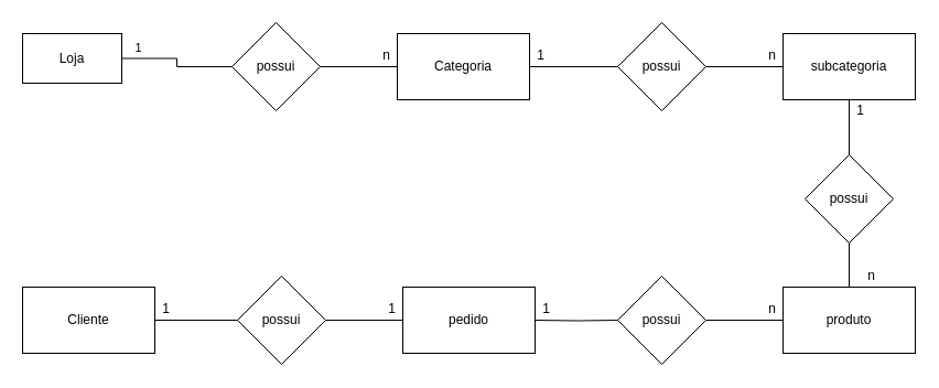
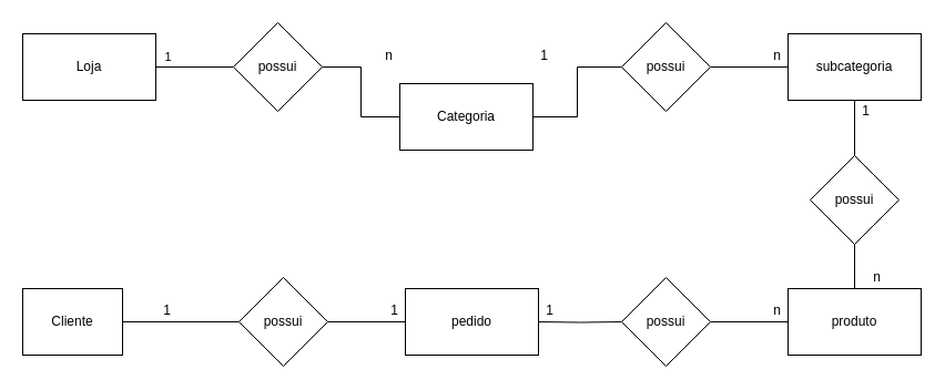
  <mxCell id="0" />
  <mxCell id="1" parent="0" />
- <mxCell id="2" value="Loja" style="rounded=0;whiteSpace=wrap;html=1;" vertex="1" parent="1"><mxGeometry x="20" y="30" width="90" height="45" as="geometry" /></mxCell>
+ <mxCell id="2" value="Loja" style="rounded=0;whiteSpace=wrap;html=1;" vertex="1" parent="1"><mxGeometry x="20" y="30" width="120" height="60" as="geometry" /></mxCell>
  <mxCell id="3" value="" style="edgeStyle=orthogonalEdgeStyle;rounded=0;orthogonalLoop=1;jettySize=auto;html=1;endArrow=none;endFill=0;" edge="1" parent="1" source="6" target="7"><mxGeometry relative="1" as="geometry" /></mxCell>
  <mxCell id="4" value="" style="edgeStyle=orthogonalEdgeStyle;rounded=0;orthogonalLoop=1;jettySize=auto;html=1;endArrow=none;endFill=0;" edge="1" parent="1" source="6" target="2"><mxGeometry relative="1" as="geometry" /></mxCell>
  <mxCell id="5" value="1" style="edgeLabel;html=1;align=center;verticalAlign=middle;resizable=0;points=[];" vertex="1" connectable="0" parent="4"><mxGeometry x="0.723" y="-2" relative="1" as="geometry"><mxPoint y="-8" as="offset" /></mxGeometry></mxCell>
  <mxCell id="6" value="possui" style="rhombus;whiteSpace=wrap;html=1;" vertex="1" parent="1"><mxGeometry x="210" y="20" width="80" height="80" as="geometry" /></mxCell>
- <mxCell id="7" value="Categoria" style="rounded=0;whiteSpace=wrap;html=1;" vertex="1" parent="1"><mxGeometry x="360" y="30" width="120" height="60" as="geometry" /></mxCell>
+ <mxCell id="7" value="Categoria" style="rounded=0;whiteSpace=wrap;html=1;" vertex="1" parent="1"><mxGeometry x="360" y="75" width="120" height="60" as="geometry" /></mxCell>
  <mxCell id="8" value="n" style="text;html=1;align=center;verticalAlign=middle;resizable=0;points=[];autosize=1;strokeColor=none;" vertex="1" parent="1"><mxGeometry x="340" y="40" width="20" height="20" as="geometry" /></mxCell>
  <mxCell id="9" value="" style="edgeStyle=orthogonalEdgeStyle;rounded=0;orthogonalLoop=1;jettySize=auto;html=1;endArrow=none;endFill=0;" edge="1" source="11" target="12" parent="1"><mxGeometry relative="1" as="geometry" /></mxCell>
  <mxCell id="10" value="" style="edgeStyle=orthogonalEdgeStyle;rounded=0;orthogonalLoop=1;jettySize=auto;html=1;endArrow=none;endFill=0;" edge="1" parent="1" source="11" target="7"><mxGeometry relative="1" as="geometry" /></mxCell>
  <mxCell id="11" value="possui" style="rhombus;whiteSpace=wrap;html=1;" vertex="1" parent="1"><mxGeometry x="560" y="20" width="80" height="80" as="geometry" /></mxCell>
  <mxCell id="12" value="subcategoria" style="rounded=0;whiteSpace=wrap;html=1;" vertex="1" parent="1"><mxGeometry x="710" y="30" width="120" height="60" as="geometry" /></mxCell>
  <mxCell id="13" value="n" style="text;html=1;align=center;verticalAlign=middle;resizable=0;points=[];autosize=1;strokeColor=none;" vertex="1" parent="1"><mxGeometry x="690" y="40" width="20" height="20" as="geometry" /></mxCell>
  <mxCell id="14" value="1" style="text;html=1;align=center;verticalAlign=middle;resizable=0;points=[];autosize=1;strokeColor=none;" vertex="1" parent="1"><mxGeometry x="480" y="40" width="20" height="20" as="geometry" /></mxCell>
  <mxCell id="15" value="" style="edgeStyle=orthogonalEdgeStyle;rounded=0;orthogonalLoop=1;jettySize=auto;html=1;endArrow=none;endFill=0;" edge="1" parent="1" source="16" target="18"><mxGeometry relative="1" as="geometry" /></mxCell>
- <mxCell id="16" value="Cliente" style="rounded=0;whiteSpace=wrap;html=1;" vertex="1" parent="1"><mxGeometry x="20" y="260" width="120" height="60" as="geometry" /></mxCell>
+ <mxCell id="16" value="Cliente" style="rounded=0;whiteSpace=wrap;html=1;" vertex="1" parent="1"><mxGeometry x="20" y="260" width="90" height="60" as="geometry" /></mxCell>
  <mxCell id="17" value="" style="edgeStyle=orthogonalEdgeStyle;rounded=0;orthogonalLoop=1;jettySize=auto;html=1;endArrow=none;endFill=0;" edge="1" source="18" target="19" parent="1"><mxGeometry relative="1" as="geometry" /></mxCell>
  <mxCell id="18" value="possui" style="rhombus;whiteSpace=wrap;html=1;" vertex="1" parent="1"><mxGeometry x="215" y="250" width="80" height="80" as="geometry" /></mxCell>
  <mxCell id="19" value="pedido" style="rounded=0;whiteSpace=wrap;html=1;" vertex="1" parent="1"><mxGeometry x="365" y="260" width="120" height="60" as="geometry" /></mxCell>
  <mxCell id="20" value="1" style="text;html=1;align=center;verticalAlign=middle;resizable=0;points=[];autosize=1;strokeColor=none;" vertex="1" parent="1"><mxGeometry x="345" y="270" width="20" height="20" as="geometry" /></mxCell>
  <mxCell id="21" value="1" style="text;html=1;align=center;verticalAlign=middle;resizable=0;points=[];autosize=1;strokeColor=none;" vertex="1" parent="1"><mxGeometry x="140" y="270" width="20" height="20" as="geometry" /></mxCell>
  <mxCell id="22" value="" style="edgeStyle=orthogonalEdgeStyle;rounded=0;orthogonalLoop=1;jettySize=auto;html=1;endArrow=none;endFill=0;" edge="1" target="24" parent="1"><mxGeometry relative="1" as="geometry"><mxPoint x="485" y="290" as="sourcePoint" /></mxGeometry></mxCell>
  <mxCell id="23" value="" style="edgeStyle=orthogonalEdgeStyle;rounded=0;orthogonalLoop=1;jettySize=auto;html=1;endArrow=none;endFill=0;" edge="1" source="24" target="26" parent="1"><mxGeometry relative="1" as="geometry" /></mxCell>
  <mxCell id="24" value="possui" style="rhombus;whiteSpace=wrap;html=1;" vertex="1" parent="1"><mxGeometry x="560" y="250" width="80" height="80" as="geometry" /></mxCell>
  <mxCell id="25" value="" style="edgeStyle=orthogonalEdgeStyle;rounded=0;orthogonalLoop=1;jettySize=auto;html=1;endArrow=none;endFill=0;" edge="1" parent="1" source="26" target="31"><mxGeometry relative="1" as="geometry" /></mxCell>
  <mxCell id="26" value="produto" style="rounded=0;whiteSpace=wrap;html=1;" vertex="1" parent="1"><mxGeometry x="710" y="260" width="120" height="60" as="geometry" /></mxCell>
  <mxCell id="27" value="n" style="text;html=1;align=center;verticalAlign=middle;resizable=0;points=[];autosize=1;strokeColor=none;" vertex="1" parent="1"><mxGeometry x="690" y="270" width="20" height="20" as="geometry" /></mxCell>
  <mxCell id="28" value="1" style="text;html=1;align=center;verticalAlign=middle;resizable=0;points=[];autosize=1;strokeColor=none;" vertex="1" parent="1"><mxGeometry x="485" y="270" width="20" height="20" as="geometry" /></mxCell>
  <mxCell id="29" value="1" style="text;html=1;align=center;verticalAlign=middle;resizable=0;points=[];autosize=1;strokeColor=none;" vertex="1" parent="1"><mxGeometry x="770" y="90" width="20" height="20" as="geometry" /></mxCell>
  <mxCell id="30" style="edgeStyle=orthogonalEdgeStyle;rounded=0;orthogonalLoop=1;jettySize=auto;html=1;endArrow=none;endFill=0;" edge="1" parent="1" source="31" target="12"><mxGeometry relative="1" as="geometry" /></mxCell>
  <mxCell id="31" value="possui" style="rhombus;whiteSpace=wrap;html=1;" vertex="1" parent="1"><mxGeometry x="730" y="140" width="80" height="80" as="geometry" /></mxCell>
  <mxCell id="32" value="n" style="text;html=1;align=center;verticalAlign=middle;resizable=0;points=[];autosize=1;strokeColor=none;" vertex="1" parent="1"><mxGeometry x="780" y="240" width="20" height="20" as="geometry" /></mxCell>
